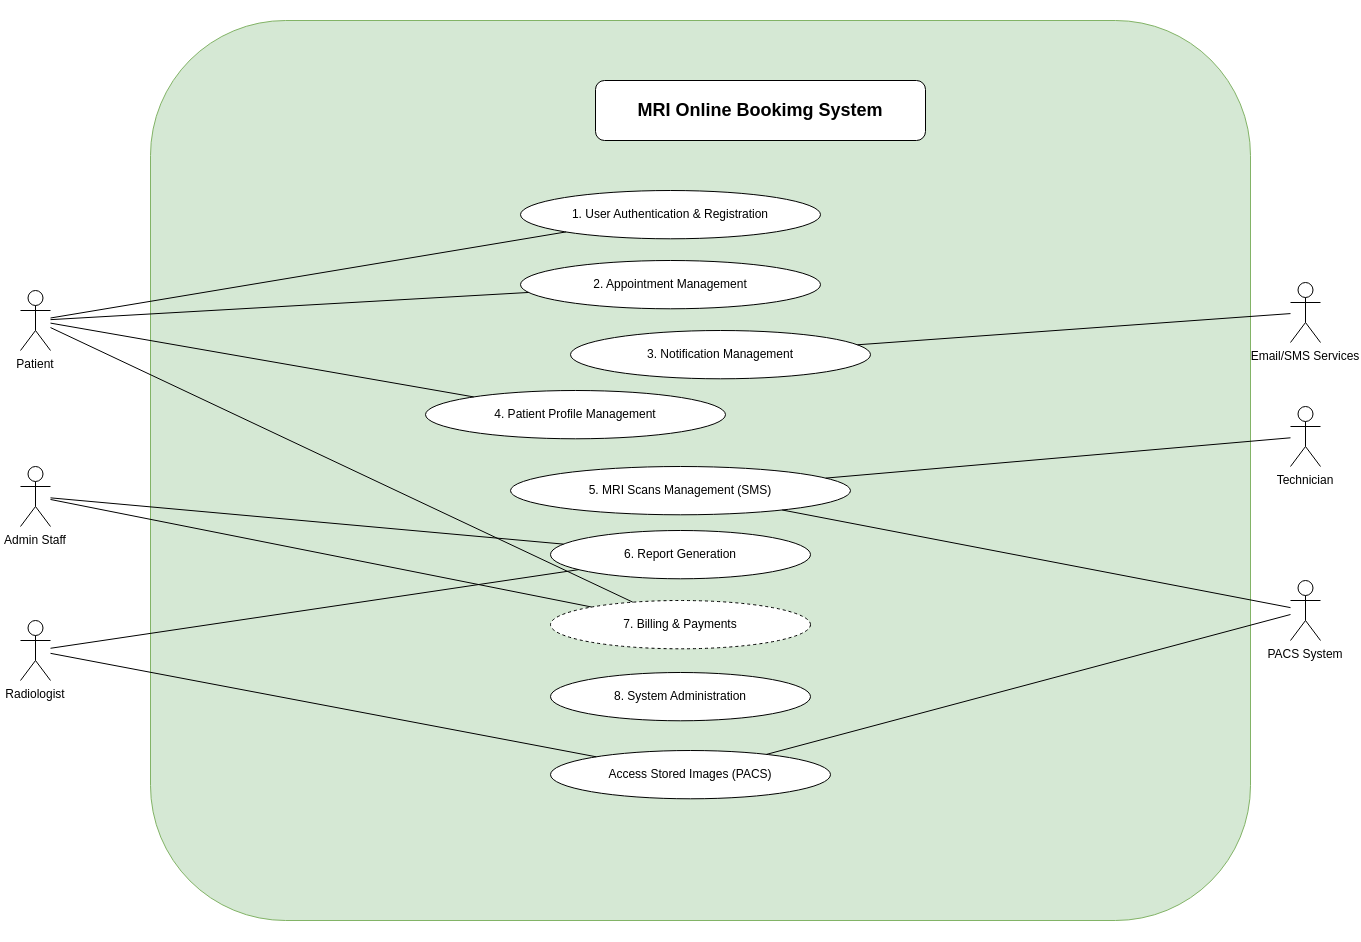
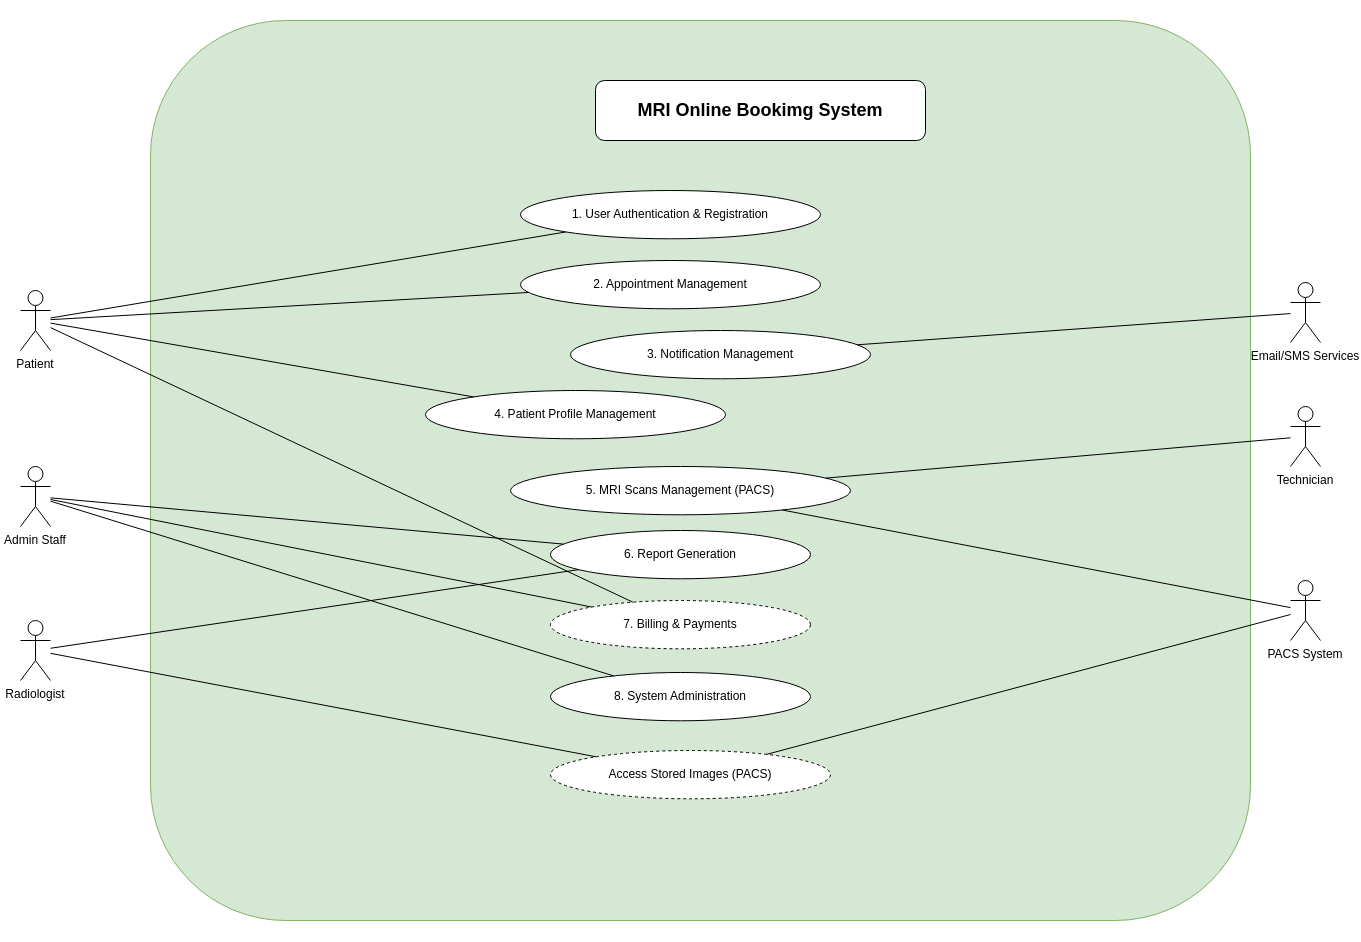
  <mxCell id="0" />
  <mxCell id="1" parent="0" />
  <mxCell id="2" value="" style="rounded=1;whiteSpace=wrap;html=1;strokeColor=#82b366;fillColor=#d5e8d4;container=1;labelBackgroundColor=#6CFFF2;labelBorderColor=none;" vertex="1" parent="1"><mxGeometry x="150" y="20" width="1100" height="900" as="geometry" /></mxCell>
  <mxCell id="3" value="1. User Authentication &amp; Registration" style="ellipse;whiteSpace=wrap;html=1;" vertex="1" parent="2"><mxGeometry x="370" y="170.002" width="300" height="48.293" as="geometry" /></mxCell>
  <mxCell id="4" value="2. Appointment Management" style="ellipse;whiteSpace=wrap;html=1;" vertex="1" parent="2"><mxGeometry x="370" y="239.995" width="300" height="48.293" as="geometry" /></mxCell>
  <mxCell id="5" value="4. Patient Profile Management" style="ellipse;whiteSpace=wrap;html=1;" vertex="1" parent="2"><mxGeometry x="275" y="369.997" width="300" height="48.293" as="geometry" /></mxCell>
  <mxCell id="6" value="7. Billing &amp; Payments" style="ellipse;whiteSpace=wrap;html=1;dashed=1;" vertex="1" parent="2"><mxGeometry x="400" y="580.002" width="260" height="48.293" as="geometry" /></mxCell>
  <mxCell id="7" value="3. Notification Management" style="ellipse;whiteSpace=wrap;html=1;" vertex="1" parent="2"><mxGeometry x="420" y="309.999" width="300" height="48.293" as="geometry" /></mxCell>
- <mxCell id="8" value="5. MRI Scans Management (SMS)" style="ellipse;whiteSpace=wrap;html=1;" vertex="1" parent="2"><mxGeometry x="360" y="446" width="340" height="48.293" as="geometry" /></mxCell>
- <mxCell id="9" value="Access Stored Images (PACS)" style="ellipse;whiteSpace=wrap;html=1;" vertex="1" parent="2"><mxGeometry x="400" y="730.005" width="280" height="48.293" as="geometry" /></mxCell>
+ <mxCell id="8" value="5. MRI Scans Management (PACS)" style="ellipse;whiteSpace=wrap;html=1;" vertex="1" parent="2"><mxGeometry x="360" y="446" width="340" height="48.293" as="geometry" /></mxCell>
+ <mxCell id="9" value="Access Stored Images (PACS)" style="ellipse;whiteSpace=wrap;html=1;dashed=1;" vertex="1" parent="2"><mxGeometry x="400" y="730.005" width="280" height="48.293" as="geometry" /></mxCell>
  <mxCell id="10" value="8. System Administration" style="ellipse;whiteSpace=wrap;html=1;" vertex="1" parent="2"><mxGeometry x="400" y="651.996" width="260" height="48.293" as="geometry" /></mxCell>
  <mxCell id="11" value="6. Report Generation" style="ellipse;whiteSpace=wrap;html=1;" vertex="1" parent="2"><mxGeometry x="400" y="509.998" width="260" height="48.293" as="geometry" /></mxCell>
  <mxCell id="12" value="&lt;font style=&quot;font-size: 18px;&quot;&gt;&lt;b&gt;MRI Online Bookimg System&lt;/b&gt;&lt;/font&gt;" style="rounded=1;whiteSpace=wrap;html=1;" vertex="1" parent="2"><mxGeometry x="445" y="60" width="330" height="60" as="geometry" /></mxCell>
  <mxCell id="13" value="Patient" style="shape=umlActor;verticalLabelPosition=bottom;verticalAlign=top;" vertex="1" parent="1"><mxGeometry x="20" y="290" width="30" height="60" as="geometry" /></mxCell>
  <mxCell id="14" value="Radiologist" style="shape=umlActor;verticalLabelPosition=bottom;verticalAlign=top;" vertex="1" parent="1"><mxGeometry x="20" y="620" width="30" height="60" as="geometry" /></mxCell>
  <mxCell id="15" value="Technician" style="shape=umlActor;verticalLabelPosition=bottom;verticalAlign=top;" vertex="1" parent="1"><mxGeometry x="1290" y="406" width="30" height="60" as="geometry" /></mxCell>
  <mxCell id="16" value="Admin Staff" style="shape=umlActor;verticalLabelPosition=bottom;verticalAlign=top;" vertex="1" parent="1"><mxGeometry x="20" y="466" width="30" height="60" as="geometry" /></mxCell>
  <mxCell id="17" value="PACS System" style="shape=umlActor;verticalLabelPosition=bottom;verticalAlign=top;" vertex="1" parent="1"><mxGeometry x="1290" y="580" width="30" height="60" as="geometry" /></mxCell>
  <mxCell id="18" value="Email/SMS Services" style="shape=umlActor;verticalLabelPosition=bottom;verticalAlign=top;" vertex="1" parent="1"><mxGeometry x="1290" y="282" width="30" height="60" as="geometry" /></mxCell>
  <mxCell id="19" style="endArrow=none;" edge="1" parent="1" source="13" target="3"><mxGeometry relative="1" as="geometry" /></mxCell>
  <mxCell id="20" style="endArrow=none;" edge="1" parent="1" source="13" target="4"><mxGeometry relative="1" as="geometry" /></mxCell>
  <mxCell id="21" style="endArrow=none;" edge="1" parent="1" source="13" target="5"><mxGeometry relative="1" as="geometry" /></mxCell>
  <mxCell id="22" style="endArrow=none;" edge="1" parent="1" source="13" target="6"><mxGeometry relative="1" as="geometry" /></mxCell>
  <mxCell id="23" style="endArrow=none;" edge="1" parent="1" source="14" target="11"><mxGeometry relative="1" as="geometry" /></mxCell>
  <mxCell id="24" style="endArrow=none;" edge="1" parent="1" source="14" target="9"><mxGeometry relative="1" as="geometry" /></mxCell>
  <mxCell id="25" style="endArrow=none;" edge="1" parent="1" source="15" target="8"><mxGeometry relative="1" as="geometry" /></mxCell>
+ <mxCell id="26" style="endArrow=none;" edge="1" parent="1" source="16" target="10"><mxGeometry relative="1" as="geometry" /></mxCell>
  <mxCell id="27" style="endArrow=none;" edge="1" parent="1" source="16" target="6"><mxGeometry relative="1" as="geometry" /></mxCell>
  <mxCell id="28" style="endArrow=none;" edge="1" parent="1" source="8" target="17"><mxGeometry relative="1" as="geometry" /></mxCell>
  <mxCell id="29" style="endArrow=none;" edge="1" parent="1" source="9" target="17"><mxGeometry relative="1" as="geometry" /></mxCell>
  <mxCell id="30" style="endArrow=none;" edge="1" parent="1" source="7" target="18"><mxGeometry relative="1" as="geometry" /></mxCell>
  <mxCell id="31" value="" style="endArrow=none;" edge="1" parent="1" source="16" target="11"><mxGeometry relative="1" as="geometry"><mxPoint x="50" y="715" as="sourcePoint" /><mxPoint x="1119" y="371" as="targetPoint" /></mxGeometry></mxCell>
